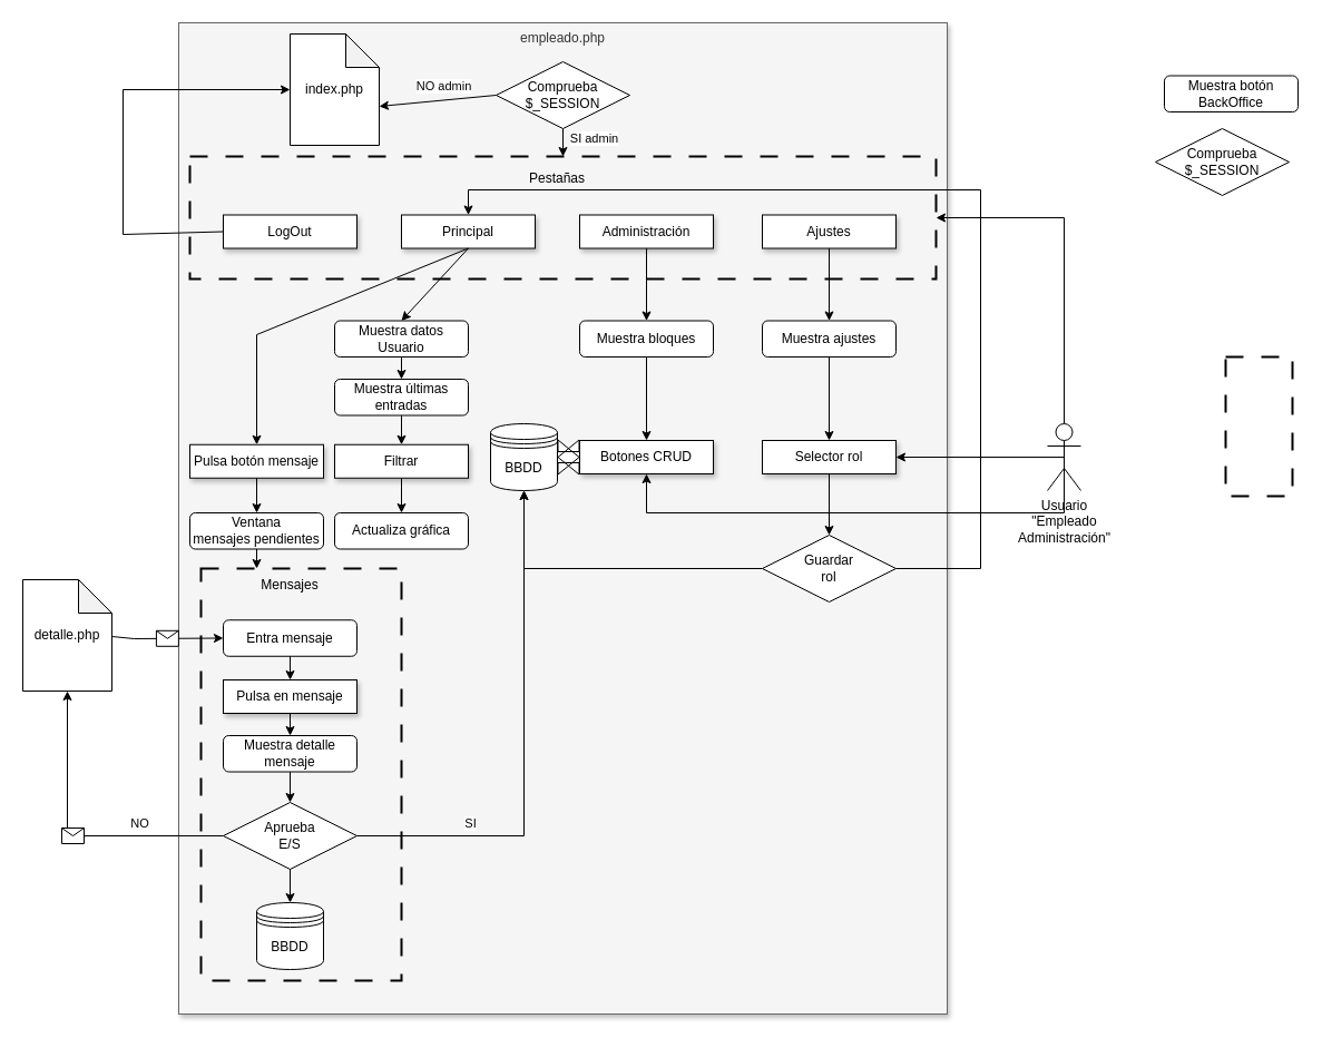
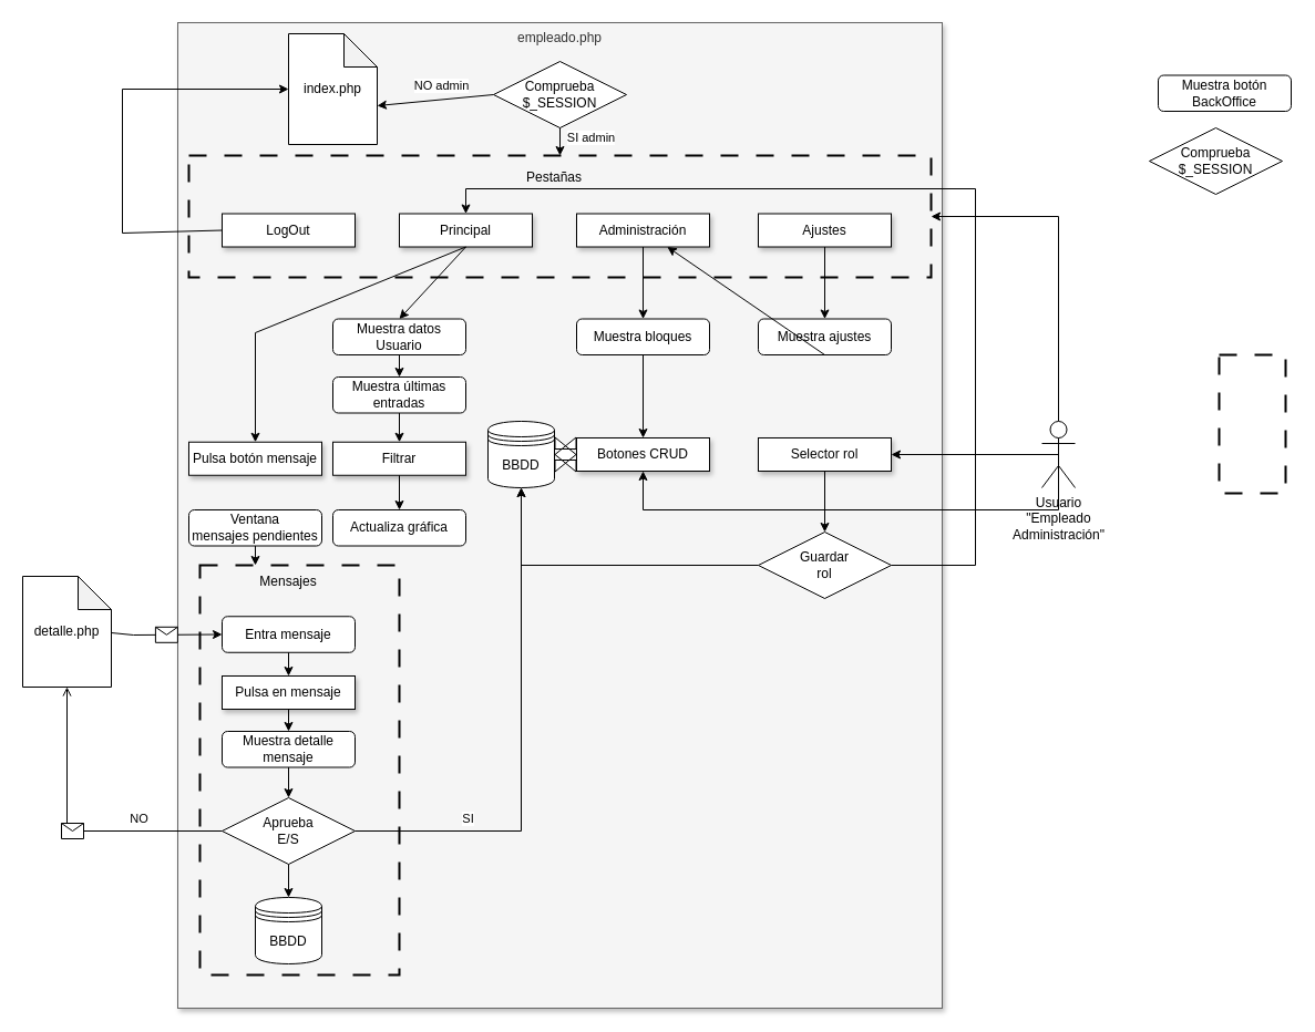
  <mxCell id="0" />
  <mxCell id="1" parent="0" />
  <mxCell id="2" value="empleado.php" style="rounded=0;whiteSpace=wrap;html=1;verticalAlign=top;fillColor=#f5f5f5;fontColor=#333333;strokeColor=#666666;shadow=1;" parent="1" vertex="1"><mxGeometry x="160" y="20" width="690" height="890" as="geometry" /></mxCell>
  <mxCell id="3" value="" style="rounded=0;whiteSpace=wrap;html=1;fillColor=none;dashed=1;dashPattern=8 8;strokeWidth=2;" vertex="1" parent="1"><mxGeometry x="180" y="510" width="180" height="370" as="geometry" /></mxCell>
  <mxCell id="4" value="" style="rounded=0;whiteSpace=wrap;html=1;fillColor=none;dashed=1;dashPattern=8 8;strokeWidth=2;" parent="1" vertex="1"><mxGeometry x="1100" y="320" width="60" height="125" as="geometry" /></mxCell>
  <mxCell id="5" value="index.php" style="shape=note;whiteSpace=wrap;html=1;backgroundOutline=1;darkOpacity=0.05;" parent="1" vertex="1"><mxGeometry x="260" y="30" width="80" height="100" as="geometry" /></mxCell>
  <mxCell id="6" value="Filtrar" style="rounded=0;whiteSpace=wrap;html=1;shadow=1;" parent="1" vertex="1"><mxGeometry x="300" y="398.75" width="120" height="30" as="geometry" /></mxCell>
  <mxCell id="7" value="Comprueba&lt;div&gt;$_SESSION&lt;/div&gt;" style="rhombus;whiteSpace=wrap;html=1;" parent="1" vertex="1"><mxGeometry x="1037" y="115" width="120" height="60" as="geometry" /></mxCell>
  <mxCell id="8" value="Muestra botón&lt;div&gt;BackOffice&lt;/div&gt;" style="rounded=1;whiteSpace=wrap;html=1;" parent="1" vertex="1"><mxGeometry x="1045" y="67.5" width="120" height="32.5" as="geometry" /></mxCell>
  <mxCell id="9" style="edgeStyle=orthogonalEdgeStyle;rounded=0;orthogonalLoop=1;jettySize=auto;html=1;exitX=0.5;exitY=0.5;exitDx=0;exitDy=0;exitPerimeter=0;" edge="1" parent="1" source="12" target="38"><mxGeometry relative="1" as="geometry" /></mxCell>
  <mxCell id="10" style="edgeStyle=orthogonalEdgeStyle;rounded=0;orthogonalLoop=1;jettySize=auto;html=1;exitX=0.5;exitY=0.5;exitDx=0;exitDy=0;exitPerimeter=0;entryX=0.5;entryY=1;entryDx=0;entryDy=0;" edge="1" parent="1" source="12" target="36"><mxGeometry relative="1" as="geometry"><Array as="points"><mxPoint x="955" y="460" /><mxPoint x="580" y="460" /></Array></mxGeometry></mxCell>
  <mxCell id="11" style="edgeStyle=orthogonalEdgeStyle;rounded=0;orthogonalLoop=1;jettySize=auto;html=1;exitX=0.5;exitY=0;exitDx=0;exitDy=0;exitPerimeter=0;entryX=1;entryY=0.5;entryDx=0;entryDy=0;" edge="1" parent="1" source="12" target="15"><mxGeometry relative="1" as="geometry" /></mxCell>
  <mxCell id="12" value="Usuario&lt;div&gt;&quot;Empleado&lt;/div&gt;&lt;div&gt;Administración&quot;&lt;/div&gt;" style="shape=umlActor;verticalLabelPosition=bottom;verticalAlign=top;html=1;outlineConnect=0;" parent="1" vertex="1"><mxGeometry x="940" y="380" width="30" height="60" as="geometry" /></mxCell>
  <mxCell id="13" value="" style="endArrow=classic;html=1;rounded=0;entryX=0;entryY=0.5;entryDx=0;entryDy=0;exitX=1;exitY=0.51;exitDx=0;exitDy=0;exitPerimeter=0;" parent="1" edge="1" target="26" source="33"><mxGeometry relative="1" as="geometry"><mxPoint x="50" y="830" as="sourcePoint" /><mxPoint x="55" y="610" as="targetPoint" /><Array as="points"><mxPoint x="120" y="573" /></Array></mxGeometry></mxCell>
  <mxCell id="14" value="" style="shape=message;html=1;outlineConnect=0;" parent="13" vertex="1"><mxGeometry width="20" height="14" relative="1" as="geometry"><mxPoint x="-10" y="-7" as="offset" /></mxGeometry></mxCell>
  <mxCell id="15" value="" style="rounded=0;whiteSpace=wrap;html=1;fillColor=none;dashed=1;dashPattern=8 8;strokeWidth=2;" vertex="1" parent="1"><mxGeometry x="170" y="140" width="670" height="110" as="geometry" /></mxCell>
  <mxCell id="16" value="Pestañas" style="text;html=1;align=center;verticalAlign=middle;whiteSpace=wrap;rounded=0;" vertex="1" parent="1"><mxGeometry x="470" y="145" width="60" height="30" as="geometry" /></mxCell>
  <mxCell id="17" value="Comprueba&lt;div&gt;$_SESSION&lt;/div&gt;" style="rhombus;whiteSpace=wrap;html=1;" vertex="1" parent="1"><mxGeometry x="445" y="55" width="120" height="60" as="geometry" /></mxCell>
  <mxCell id="18" value="LogOut" style="rounded=0;whiteSpace=wrap;html=1;shadow=1;" vertex="1" parent="1"><mxGeometry x="200" y="192.5" width="120" height="30" as="geometry" /></mxCell>
  <mxCell id="19" value="Administración" style="rounded=0;whiteSpace=wrap;html=1;shadow=1;" vertex="1" parent="1"><mxGeometry x="520" y="192.5" width="120" height="30" as="geometry" /></mxCell>
  <mxCell id="20" value="Principal" style="rounded=0;whiteSpace=wrap;html=1;shadow=1;" vertex="1" parent="1"><mxGeometry x="360" y="192.5" width="120" height="30" as="geometry" /></mxCell>
  <mxCell id="21" value="Ajustes" style="rounded=0;whiteSpace=wrap;html=1;shadow=1;" vertex="1" parent="1"><mxGeometry x="684" y="192.5" width="120" height="30" as="geometry" /></mxCell>
  <mxCell id="22" value="Muestra datos&lt;div&gt;Usuario&lt;/div&gt;" style="rounded=1;whiteSpace=wrap;html=1;" vertex="1" parent="1"><mxGeometry x="300" y="287.5" width="120" height="32.5" as="geometry" /></mxCell>
  <mxCell id="23" value="Muestra últimas entradas" style="rounded=1;whiteSpace=wrap;html=1;" vertex="1" parent="1"><mxGeometry x="300" y="340" width="120" height="32.5" as="geometry" /></mxCell>
  <mxCell id="24" value="Actualiza gráfica" style="rounded=1;whiteSpace=wrap;html=1;" vertex="1" parent="1"><mxGeometry x="300" y="460" width="120" height="32.5" as="geometry" /></mxCell>
  <mxCell id="25" value="Mensajes" style="text;html=1;align=center;verticalAlign=middle;whiteSpace=wrap;rounded=0;" vertex="1" parent="1"><mxGeometry x="230" y="510" width="60" height="30" as="geometry" /></mxCell>
  <mxCell id="26" value="Entra mensaje" style="rounded=1;whiteSpace=wrap;html=1;" vertex="1" parent="1"><mxGeometry x="200" y="556.25" width="120" height="32.5" as="geometry" /></mxCell>
  <mxCell id="27" value="Pulsa en mensaje" style="rounded=0;whiteSpace=wrap;html=1;shadow=1;" vertex="1" parent="1"><mxGeometry x="200" y="610" width="120" height="30" as="geometry" /></mxCell>
  <mxCell id="28" value="Pulsa botón mensaje" style="rounded=0;whiteSpace=wrap;html=1;shadow=1;" vertex="1" parent="1"><mxGeometry x="170" y="398.75" width="120" height="30" as="geometry" /></mxCell>
  <mxCell id="29" value="Muestra detalle mensaje" style="rounded=1;whiteSpace=wrap;html=1;" vertex="1" parent="1"><mxGeometry x="200" y="660" width="120" height="32.5" as="geometry" /></mxCell>
  <mxCell id="30" value="Ventana&lt;div&gt;mensajes pendientes&lt;/div&gt;" style="rounded=1;whiteSpace=wrap;html=1;" vertex="1" parent="1"><mxGeometry x="170" y="460" width="120" height="32.5" as="geometry" /></mxCell>
  <mxCell id="31" value="BBDD" style="shape=datastore;whiteSpace=wrap;html=1;" vertex="1" parent="1"><mxGeometry x="440" y="380" width="60" height="60" as="geometry" /></mxCell>
  <mxCell id="32" value="Aprueba&lt;div&gt;E/S&lt;/div&gt;" style="rhombus;whiteSpace=wrap;html=1;" vertex="1" parent="1"><mxGeometry x="200" y="720" width="120" height="60" as="geometry" /></mxCell>
  <mxCell id="33" value="detalle.php" style="shape=note;whiteSpace=wrap;html=1;backgroundOutline=1;darkOpacity=0.05;" vertex="1" parent="1"><mxGeometry x="20" y="520" width="80" height="100" as="geometry" /></mxCell>
  <mxCell id="34" value="BBDD" style="shape=datastore;whiteSpace=wrap;html=1;" vertex="1" parent="1"><mxGeometry x="230" y="810" width="60" height="60" as="geometry" /></mxCell>
  <mxCell id="35" value="Muestra bloques" style="rounded=1;whiteSpace=wrap;html=1;" vertex="1" parent="1"><mxGeometry x="520" y="287.5" width="120" height="32.5" as="geometry" /></mxCell>
  <mxCell id="36" value="Botones CRUD" style="rounded=0;whiteSpace=wrap;html=1;shadow=1;" vertex="1" parent="1"><mxGeometry x="520" y="395" width="120" height="30" as="geometry" /></mxCell>
  <mxCell id="37" value="Muestra ajustes" style="rounded=1;whiteSpace=wrap;html=1;" vertex="1" parent="1"><mxGeometry x="684" y="287.5" width="120" height="32.5" as="geometry" /></mxCell>
  <mxCell id="38" value="Selector rol" style="rounded=0;whiteSpace=wrap;html=1;shadow=1;" vertex="1" parent="1"><mxGeometry x="684" y="395" width="120" height="30" as="geometry" /></mxCell>
  <mxCell id="39" value="Guardar&lt;div&gt;rol&lt;/div&gt;" style="rhombus;whiteSpace=wrap;html=1;" vertex="1" parent="1"><mxGeometry x="684" y="480" width="120" height="60" as="geometry" /></mxCell>
  <mxCell id="40" value="" style="endArrow=classic;html=1;rounded=0;exitX=0;exitY=0.5;exitDx=0;exitDy=0;entryX=0;entryY=0;entryDx=80;entryDy=65;entryPerimeter=0;" edge="1" parent="1" source="17" target="5"><mxGeometry width="50" height="50" relative="1" as="geometry"><mxPoint x="60" y="280" as="sourcePoint" /><mxPoint x="110" y="230" as="targetPoint" /></mxGeometry></mxCell>
  <mxCell id="41" value="NO admin" style="edgeLabel;html=1;align=center;verticalAlign=middle;resizable=0;points=[];" vertex="1" connectable="0" parent="40"><mxGeometry x="-0.088" y="-2" relative="1" as="geometry"><mxPoint y="-11" as="offset" /></mxGeometry></mxCell>
  <mxCell id="42" value="" style="endArrow=classic;html=1;rounded=0;entryX=0.5;entryY=0;entryDx=0;entryDy=0;exitX=0.5;exitY=1;exitDx=0;exitDy=0;" edge="1" parent="1" source="17" target="15"><mxGeometry width="50" height="50" relative="1" as="geometry"><mxPoint x="230" y="240" as="sourcePoint" /><mxPoint x="280" y="190" as="targetPoint" /></mxGeometry></mxCell>
  <mxCell id="43" value="SI admin" style="edgeLabel;html=1;align=center;verticalAlign=middle;resizable=0;points=[];" vertex="1" connectable="0" parent="42"><mxGeometry x="-0.36" relative="1" as="geometry"><mxPoint x="27" as="offset" /></mxGeometry></mxCell>
  <mxCell id="44" value="" style="endArrow=classic;html=1;rounded=0;entryX=0;entryY=0.5;entryDx=0;entryDy=0;entryPerimeter=0;exitX=0;exitY=0.5;exitDx=0;exitDy=0;" edge="1" parent="1" source="18" target="5"><mxGeometry width="50" height="50" relative="1" as="geometry"><mxPoint x="230" y="340" as="sourcePoint" /><mxPoint x="280" y="290" as="targetPoint" /><Array as="points"><mxPoint x="110" y="210" /><mxPoint x="110" y="80" /></Array></mxGeometry></mxCell>
  <mxCell id="45" value="" style="endArrow=classic;html=1;rounded=0;entryX=0.5;entryY=0;entryDx=0;entryDy=0;exitX=0.5;exitY=1;exitDx=0;exitDy=0;" edge="1" parent="1" source="20" target="22"><mxGeometry width="50" height="50" relative="1" as="geometry"><mxPoint x="230" y="340" as="sourcePoint" /><mxPoint x="280" y="290" as="targetPoint" /></mxGeometry></mxCell>
  <mxCell id="46" value="" style="endArrow=classic;html=1;rounded=0;exitX=0.5;exitY=1;exitDx=0;exitDy=0;entryX=0.5;entryY=0;entryDx=0;entryDy=0;" edge="1" parent="1" source="22" target="23"><mxGeometry width="50" height="50" relative="1" as="geometry"><mxPoint x="230" y="340" as="sourcePoint" /><mxPoint x="280" y="290" as="targetPoint" /></mxGeometry></mxCell>
  <mxCell id="47" value="" style="endArrow=classic;html=1;rounded=0;entryX=0.5;entryY=0;entryDx=0;entryDy=0;exitX=0.5;exitY=1;exitDx=0;exitDy=0;" edge="1" parent="1" source="23" target="6"><mxGeometry width="50" height="50" relative="1" as="geometry"><mxPoint x="230" y="440" as="sourcePoint" /><mxPoint x="280" y="390" as="targetPoint" /></mxGeometry></mxCell>
  <mxCell id="48" value="" style="endArrow=classic;html=1;rounded=0;entryX=0.5;entryY=0;entryDx=0;entryDy=0;exitX=0.5;exitY=1;exitDx=0;exitDy=0;" edge="1" parent="1" source="6" target="24"><mxGeometry width="50" height="50" relative="1" as="geometry"><mxPoint x="230" y="440" as="sourcePoint" /><mxPoint x="280" y="390" as="targetPoint" /></mxGeometry></mxCell>
- <mxCell id="49" value="" style="endArrow=classic;html=1;rounded=0;entryX=0.5;entryY=0;entryDx=0;entryDy=0;exitX=0.5;exitY=1;exitDx=0;exitDy=0;" edge="1" parent="1" source="28" target="30"><mxGeometry width="50" height="50" relative="1" as="geometry"><mxPoint x="230" y="440" as="sourcePoint" /><mxPoint x="280" y="390" as="targetPoint" /></mxGeometry></mxCell>
  <mxCell id="50" value="" style="endArrow=classic;html=1;rounded=0;exitX=0.5;exitY=1;exitDx=0;exitDy=0;entryX=0;entryY=0;entryDx=0;entryDy=0;" edge="1" parent="1" source="30" target="25"><mxGeometry width="50" height="50" relative="1" as="geometry"><mxPoint x="230" y="540" as="sourcePoint" /><mxPoint x="280" y="490" as="targetPoint" /></mxGeometry></mxCell>
  <mxCell id="51" value="" style="endArrow=classic;html=1;rounded=0;exitX=0.5;exitY=1;exitDx=0;exitDy=0;entryX=0.5;entryY=0;entryDx=0;entryDy=0;" edge="1" parent="1" source="20" target="28"><mxGeometry width="50" height="50" relative="1" as="geometry"><mxPoint x="230" y="440" as="sourcePoint" /><mxPoint x="280" y="390" as="targetPoint" /><Array as="points"><mxPoint x="230" y="300" /></Array></mxGeometry></mxCell>
  <mxCell id="52" value="" style="endArrow=classic;html=1;rounded=0;exitX=0.5;exitY=1;exitDx=0;exitDy=0;entryX=0.5;entryY=0;entryDx=0;entryDy=0;" edge="1" parent="1" source="26" target="27"><mxGeometry width="50" height="50" relative="1" as="geometry"><mxPoint x="230" y="640" as="sourcePoint" /><mxPoint x="280" y="590" as="targetPoint" /></mxGeometry></mxCell>
  <mxCell id="53" value="" style="endArrow=classic;html=1;rounded=0;exitX=0.5;exitY=1;exitDx=0;exitDy=0;entryX=0.5;entryY=0;entryDx=0;entryDy=0;" edge="1" parent="1" source="27" target="29"><mxGeometry width="50" height="50" relative="1" as="geometry"><mxPoint x="230" y="640" as="sourcePoint" /><mxPoint x="280" y="590" as="targetPoint" /></mxGeometry></mxCell>
  <mxCell id="54" value="" style="endArrow=classic;html=1;rounded=0;exitX=0.5;exitY=1;exitDx=0;exitDy=0;entryX=0.5;entryY=0;entryDx=0;entryDy=0;" edge="1" parent="1" source="29" target="32"><mxGeometry width="50" height="50" relative="1" as="geometry"><mxPoint x="230" y="640" as="sourcePoint" /><mxPoint x="280" y="590" as="targetPoint" /></mxGeometry></mxCell>
  <mxCell id="55" value="" style="endArrow=classic;html=1;rounded=0;exitX=0.5;exitY=1;exitDx=0;exitDy=0;entryX=0.5;entryY=0;entryDx=0;entryDy=0;" edge="1" parent="1" source="32" target="34"><mxGeometry width="50" height="50" relative="1" as="geometry"><mxPoint x="230" y="740" as="sourcePoint" /><mxPoint x="280" y="690" as="targetPoint" /></mxGeometry></mxCell>
- <mxCell id="56" value="" style="endArrow=classic;html=1;rounded=0;entryX=0.5;entryY=1;entryDx=0;entryDy=0;exitX=0;exitY=0.5;exitDx=0;exitDy=0;entryPerimeter=0;" edge="1" parent="1" source="32" target="33"><mxGeometry relative="1" as="geometry"><mxPoint x="110" y="581" as="sourcePoint" /><mxPoint x="210" y="583" as="targetPoint" /><Array as="points"><mxPoint x="60" y="750" /></Array></mxGeometry></mxCell>
+ <mxCell id="56" value="" style="endArrow=open;html=1;rounded=0;entryX=0.5;entryY=1;entryDx=0;entryDy=0;exitX=0;exitY=0.5;exitDx=0;exitDy=0;entryPerimeter=0;" edge="1" parent="1" source="32" target="33"><mxGeometry relative="1" as="geometry"><mxPoint x="110" y="581" as="sourcePoint" /><mxPoint x="210" y="583" as="targetPoint" /><Array as="points"><mxPoint x="60" y="750" /></Array></mxGeometry></mxCell>
  <mxCell id="57" value="" style="shape=message;html=1;outlineConnect=0;" vertex="1" parent="56"><mxGeometry width="20" height="14" relative="1" as="geometry"><mxPoint x="-10" y="-7" as="offset" /></mxGeometry></mxCell>
  <mxCell id="58" value="NO" style="edgeLabel;html=1;align=center;verticalAlign=middle;resizable=0;points=[];" vertex="1" connectable="0" parent="56"><mxGeometry x="-0.437" y="-1" relative="1" as="geometry"><mxPoint y="-11" as="offset" /></mxGeometry></mxCell>
  <mxCell id="59" value="" style="endArrow=classic;html=1;rounded=0;exitX=0.5;exitY=1;exitDx=0;exitDy=0;entryX=0.5;entryY=0;entryDx=0;entryDy=0;" edge="1" parent="1" source="19" target="35"><mxGeometry width="50" height="50" relative="1" as="geometry"><mxPoint x="760" y="440" as="sourcePoint" /><mxPoint x="810" y="390" as="targetPoint" /></mxGeometry></mxCell>
  <mxCell id="60" value="" style="endArrow=classic;html=1;rounded=0;exitX=0.5;exitY=1;exitDx=0;exitDy=0;entryX=0.5;entryY=0;entryDx=0;entryDy=0;" edge="1" parent="1" source="35" target="36"><mxGeometry width="50" height="50" relative="1" as="geometry"><mxPoint x="760" y="440" as="sourcePoint" /><mxPoint x="810" y="390" as="targetPoint" /></mxGeometry></mxCell>
  <mxCell id="61" value="" style="endArrow=classic;html=1;rounded=0;exitX=0.5;exitY=1;exitDx=0;exitDy=0;entryX=0.5;entryY=0;entryDx=0;entryDy=0;" edge="1" parent="1" source="21" target="37"><mxGeometry width="50" height="50" relative="1" as="geometry"><mxPoint x="760" y="340" as="sourcePoint" /><mxPoint x="810" y="290" as="targetPoint" /></mxGeometry></mxCell>
- <mxCell id="62" value="" style="endArrow=classic;html=1;rounded=0;exitX=0.5;exitY=1;exitDx=0;exitDy=0;entryX=0.5;entryY=0;entryDx=0;entryDy=0;" edge="1" parent="1" source="37" target="38"><mxGeometry width="50" height="50" relative="1" as="geometry"><mxPoint x="760" y="340" as="sourcePoint" /><mxPoint x="810" y="290" as="targetPoint" /></mxGeometry></mxCell>
+ <mxCell id="62" value="" style="endArrow=classic;html=1;rounded=0;exitX=0.5;exitY=1;exitDx=0;exitDy=0;" edge="1" parent="1" source="37" target="19"><mxGeometry width="50" height="50" relative="1" as="geometry"><mxPoint x="760" y="340" as="sourcePoint" /><mxPoint x="810" y="290" as="targetPoint" /></mxGeometry></mxCell>
  <mxCell id="63" value="" style="endArrow=classic;html=1;rounded=0;exitX=0.5;exitY=1;exitDx=0;exitDy=0;entryX=0.5;entryY=0;entryDx=0;entryDy=0;" edge="1" parent="1" source="38" target="39"><mxGeometry width="50" height="50" relative="1" as="geometry"><mxPoint x="760" y="440" as="sourcePoint" /><mxPoint x="810" y="390" as="targetPoint" /></mxGeometry></mxCell>
  <mxCell id="64" value="" style="endArrow=classic;html=1;rounded=0;exitX=0;exitY=0.5;exitDx=0;exitDy=0;entryX=0.5;entryY=1;entryDx=0;entryDy=0;" edge="1" parent="1" source="39" target="31"><mxGeometry width="50" height="50" relative="1" as="geometry"><mxPoint x="570" y="440" as="sourcePoint" /><mxPoint x="620" y="390" as="targetPoint" /><Array as="points"><mxPoint x="470" y="510" /></Array></mxGeometry></mxCell>
  <mxCell id="65" value="" style="shape=flexArrow;endArrow=classic;startArrow=classic;html=1;rounded=0;exitX=1;exitY=0.5;exitDx=0;exitDy=0;entryX=0;entryY=0.5;entryDx=0;entryDy=0;fillColor=default;" edge="1" parent="1" source="31" target="36"><mxGeometry width="100" height="100" relative="1" as="geometry"><mxPoint x="550" y="460" as="sourcePoint" /><mxPoint x="650" y="360" as="targetPoint" /></mxGeometry></mxCell>
  <mxCell id="66" value="" style="endArrow=classic;html=1;rounded=0;exitX=1;exitY=0.5;exitDx=0;exitDy=0;entryX=0.5;entryY=0;entryDx=0;entryDy=0;" edge="1" parent="1" source="39" target="20"><mxGeometry width="50" height="50" relative="1" as="geometry"><mxPoint x="570" y="340" as="sourcePoint" /><mxPoint x="620" y="290" as="targetPoint" /><Array as="points"><mxPoint x="880" y="510" /><mxPoint x="880" y="170" /><mxPoint x="420" y="170" /></Array></mxGeometry></mxCell>
  <mxCell id="67" value="" style="endArrow=classic;html=1;rounded=0;exitX=1;exitY=0.5;exitDx=0;exitDy=0;" edge="1" parent="1" source="32"><mxGeometry width="50" height="50" relative="1" as="geometry"><mxPoint x="210" y="640" as="sourcePoint" /><mxPoint x="470" y="440" as="targetPoint" /><Array as="points"><mxPoint x="470" y="750" /></Array></mxGeometry></mxCell>
  <mxCell id="68" value="SI" style="edgeLabel;html=1;align=center;verticalAlign=middle;resizable=0;points=[];" vertex="1" connectable="0" parent="67"><mxGeometry x="-0.5" y="2" relative="1" as="geometry"><mxPoint x="-14" y="-10" as="offset" /></mxGeometry></mxCell>
